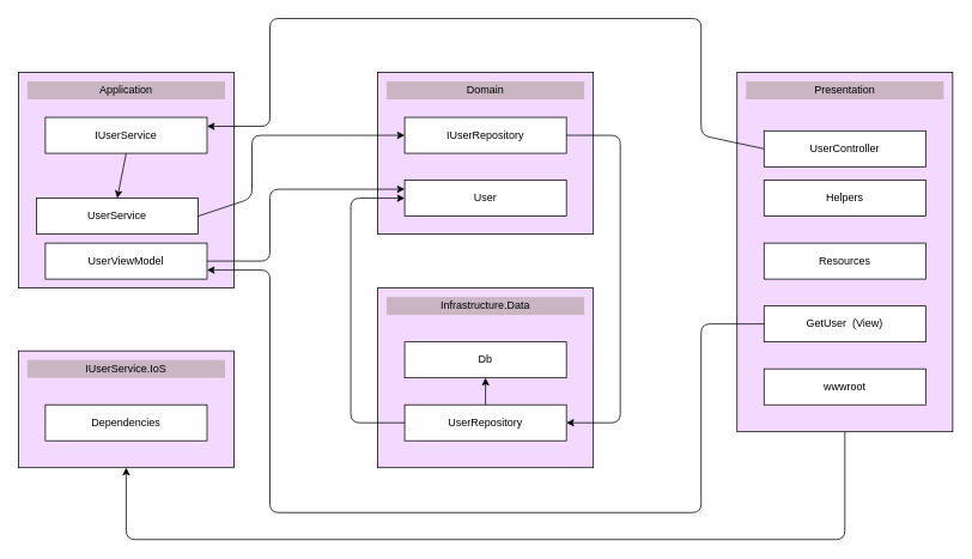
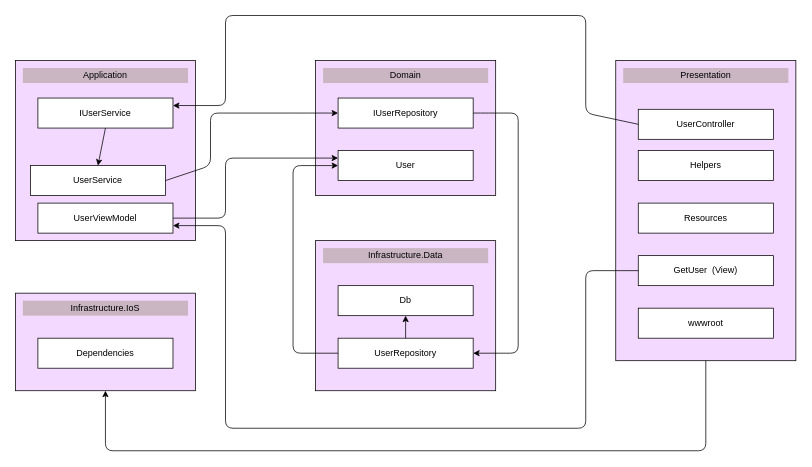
  <mxCell id="0" />
  <mxCell id="1" parent="0" />
  <mxCell id="2" value="" style="whiteSpace=wrap;html=1;aspect=fixed;fillColor=#F3D9FF;" vertex="1" parent="1"><mxGeometry x="20" y="80" width="240" height="240" as="geometry" /></mxCell>
  <mxCell id="3" value="" style="whiteSpace=wrap;html=1;fillColor=#F3D9FF;" vertex="1" parent="1"><mxGeometry x="420" y="80" width="240" height="180" as="geometry" /></mxCell>
  <mxCell id="4" value="" style="whiteSpace=wrap;html=1;fillColor=#F3D9FF;" vertex="1" parent="1"><mxGeometry x="420" y="320" width="240" height="200" as="geometry" /></mxCell>
  <mxCell id="5" value="" style="whiteSpace=wrap;html=1;fillColor=#F3D9FF;" vertex="1" parent="1"><mxGeometry x="20" y="390" width="240" height="130" as="geometry" /></mxCell>
  <mxCell id="6" value="Application" style="text;html=1;strokeColor=none;fillColor=#C9B6C2;align=center;verticalAlign=middle;whiteSpace=wrap;rounded=0;" vertex="1" parent="1"><mxGeometry x="30" y="90" width="220" height="20" as="geometry" /></mxCell>
  <mxCell id="7" value="Domain" style="text;html=1;strokeColor=none;fillColor=#C9B6C2;align=center;verticalAlign=middle;whiteSpace=wrap;rounded=0;" vertex="1" parent="1"><mxGeometry x="430" y="90" width="220" height="20" as="geometry" /></mxCell>
  <mxCell id="8" value="Infrastructure.Data" style="text;html=1;strokeColor=none;fillColor=#C9B6C2;align=center;verticalAlign=middle;whiteSpace=wrap;rounded=0;" vertex="1" parent="1"><mxGeometry x="430" y="330" width="220" height="20" as="geometry" /></mxCell>
- <mxCell id="9" value="IUserService.IoS" style="text;html=1;strokeColor=none;fillColor=#C9B6C2;align=center;verticalAlign=middle;whiteSpace=wrap;rounded=0;" vertex="1" parent="1"><mxGeometry x="30" y="400" width="220" height="20" as="geometry" /></mxCell>
+ <mxCell id="9" value="Infrastructure.IoS" style="text;html=1;strokeColor=none;fillColor=#C9B6C2;align=center;verticalAlign=middle;whiteSpace=wrap;rounded=0;" vertex="1" parent="1"><mxGeometry x="30" y="400" width="220" height="20" as="geometry" /></mxCell>
  <mxCell id="10" value="" style="whiteSpace=wrap;html=1;fillColor=#F3D9FF;" vertex="1" parent="1"><mxGeometry x="820" y="80" width="240" height="400" as="geometry" /></mxCell>
  <mxCell id="11" value="Presentation" style="text;html=1;strokeColor=none;fillColor=#C9B6C2;align=center;verticalAlign=middle;whiteSpace=wrap;rounded=0;" vertex="1" parent="1"><mxGeometry x="830" y="90" width="220" height="20" as="geometry" /></mxCell>
  <mxCell id="12" value="IUserService" style="rounded=0;whiteSpace=wrap;html=1;" vertex="1" parent="1"><mxGeometry x="50" y="130" width="180" height="40" as="geometry" /></mxCell>
  <mxCell id="13" value="UserService" style="rounded=0;whiteSpace=wrap;html=1;" vertex="1" parent="1"><mxGeometry x="40" y="220" width="180" height="40" as="geometry" /></mxCell>
  <mxCell id="14" value="UserViewModel" style="rounded=0;whiteSpace=wrap;html=1;" vertex="1" parent="1"><mxGeometry x="50" y="270" width="180" height="40" as="geometry" /></mxCell>
  <mxCell id="15" value="IUserRepository" style="rounded=0;whiteSpace=wrap;html=1;" vertex="1" parent="1"><mxGeometry x="450" y="130" width="180" height="40" as="geometry" /></mxCell>
  <mxCell id="16" value="User" style="rounded=0;whiteSpace=wrap;html=1;" vertex="1" parent="1"><mxGeometry x="450" y="200" width="180" height="40" as="geometry" /></mxCell>
  <mxCell id="17" value="Db" style="rounded=0;whiteSpace=wrap;html=1;" vertex="1" parent="1"><mxGeometry x="450" y="380" width="180" height="40" as="geometry" /></mxCell>
  <mxCell id="18" value="UserRepository" style="rounded=0;whiteSpace=wrap;html=1;" vertex="1" parent="1"><mxGeometry x="450" y="450" width="180" height="40" as="geometry" /></mxCell>
  <mxCell id="19" value="Dependencies" style="rounded=0;whiteSpace=wrap;html=1;" vertex="1" parent="1"><mxGeometry x="50" y="450" width="180" height="40" as="geometry" /></mxCell>
  <mxCell id="20" value="UserController" style="rounded=0;whiteSpace=wrap;html=1;" vertex="1" parent="1"><mxGeometry x="850" y="145" width="180" height="40" as="geometry" /></mxCell>
  <mxCell id="21" value="Helpers" style="rounded=0;whiteSpace=wrap;html=1;" vertex="1" parent="1"><mxGeometry x="850" y="200" width="180" height="40" as="geometry" /></mxCell>
  <mxCell id="22" value="Resources" style="rounded=0;whiteSpace=wrap;html=1;" vertex="1" parent="1"><mxGeometry x="850" y="270" width="180" height="40" as="geometry" /></mxCell>
  <mxCell id="23" value="GetUser&amp;nbsp; (View)" style="rounded=0;whiteSpace=wrap;html=1;" vertex="1" parent="1"><mxGeometry x="850" y="340" width="180" height="40" as="geometry" /></mxCell>
  <mxCell id="24" value="wwwroot" style="rounded=0;whiteSpace=wrap;html=1;" vertex="1" parent="1"><mxGeometry x="850" y="410" width="180" height="40" as="geometry" /></mxCell>
  <mxCell id="25" value="" style="endArrow=classic;html=1;exitX=0;exitY=0.5;exitDx=0;exitDy=0;entryX=1;entryY=0.25;entryDx=0;entryDy=0;entryPerimeter=0;" edge="1" parent="1" source="20" target="12"><mxGeometry width="50" height="50" relative="1" as="geometry"><mxPoint x="510" y="240" as="sourcePoint" /><mxPoint x="460" y="290" as="targetPoint" /><Array as="points"><mxPoint x="780" y="150" /><mxPoint x="780" y="20" /><mxPoint x="300" y="20" /><mxPoint x="300" y="140" /></Array></mxGeometry></mxCell>
  <mxCell id="26" value="" style="endArrow=classic;html=1;exitX=0.5;exitY=1;exitDx=0;exitDy=0;entryX=0.5;entryY=0;entryDx=0;entryDy=0;" edge="1" parent="1" source="12" target="13"><mxGeometry width="50" height="50" relative="1" as="geometry"><mxPoint x="460" y="290" as="sourcePoint" /><mxPoint x="510" y="240" as="targetPoint" /><Array as="points" /></mxGeometry></mxCell>
  <mxCell id="27" value="" style="endArrow=classic;html=1;exitX=1;exitY=0.5;exitDx=0;exitDy=0;entryX=0;entryY=0.5;entryDx=0;entryDy=0;" edge="1" parent="1" source="13" target="15"><mxGeometry width="50" height="50" relative="1" as="geometry"><mxPoint x="510" y="240" as="sourcePoint" /><mxPoint x="460" y="290" as="targetPoint" /><Array as="points"><mxPoint x="280" y="220" /><mxPoint x="280" y="150" /><mxPoint x="400" y="150" /></Array></mxGeometry></mxCell>
  <mxCell id="28" value="" style="endArrow=classic;html=1;exitX=1;exitY=0.5;exitDx=0;exitDy=0;entryX=1;entryY=0.5;entryDx=0;entryDy=0;" edge="1" parent="1" source="15" target="18"><mxGeometry width="50" height="50" relative="1" as="geometry"><mxPoint x="660" y="150" as="sourcePoint" /><mxPoint x="660" y="220" as="targetPoint" /><Array as="points"><mxPoint x="650" y="150" /><mxPoint x="690" y="150" /><mxPoint x="690" y="470" /></Array></mxGeometry></mxCell>
  <mxCell id="29" value="" style="endArrow=classic;html=1;exitX=0;exitY=0.5;exitDx=0;exitDy=0;entryX=0;entryY=0.5;entryDx=0;entryDy=0;" edge="1" parent="1" source="18" target="16"><mxGeometry width="50" height="50" relative="1" as="geometry"><mxPoint x="510" y="240" as="sourcePoint" /><mxPoint x="460" y="290" as="targetPoint" /><Array as="points"><mxPoint x="390" y="470" /><mxPoint x="390" y="220" /></Array></mxGeometry></mxCell>
  <mxCell id="30" value="" style="endArrow=classic;html=1;exitX=0;exitY=0.5;exitDx=0;exitDy=0;entryX=1;entryY=0.75;entryDx=0;entryDy=0;" edge="1" parent="1" source="23" target="14"><mxGeometry width="50" height="50" relative="1" as="geometry"><mxPoint x="510" y="340" as="sourcePoint" /><mxPoint x="460" y="390" as="targetPoint" /><Array as="points"><mxPoint x="780" y="360" /><mxPoint x="780" y="570" /><mxPoint x="300" y="570" /><mxPoint x="300" y="300" /></Array></mxGeometry></mxCell>
  <mxCell id="31" value="" style="endArrow=classic;html=1;exitX=1;exitY=0.5;exitDx=0;exitDy=0;entryX=0;entryY=0.25;entryDx=0;entryDy=0;" edge="1" parent="1" source="14" target="16"><mxGeometry width="50" height="50" relative="1" as="geometry"><mxPoint x="460" y="390" as="sourcePoint" /><mxPoint x="510" y="340" as="targetPoint" /><Array as="points"><mxPoint x="300" y="290" /><mxPoint x="300" y="210" /></Array></mxGeometry></mxCell>
  <mxCell id="32" value="" style="endArrow=classic;html=1;exitX=0.5;exitY=0;exitDx=0;exitDy=0;entryX=0.5;entryY=1;entryDx=0;entryDy=0;" edge="1" parent="1" source="18" target="17"><mxGeometry width="50" height="50" relative="1" as="geometry"><mxPoint x="460" y="390" as="sourcePoint" /><mxPoint x="510" y="340" as="targetPoint" /></mxGeometry></mxCell>
  <mxCell id="33" value="" style="endArrow=classic;html=1;exitX=0.5;exitY=1;exitDx=0;exitDy=0;entryX=0.5;entryY=1;entryDx=0;entryDy=0;" edge="1" parent="1" source="10" target="5"><mxGeometry width="50" height="50" relative="1" as="geometry"><mxPoint x="510" y="540" as="sourcePoint" /><mxPoint x="460" y="590" as="targetPoint" /><Array as="points"><mxPoint x="940" y="600" /><mxPoint x="140" y="600" /></Array></mxGeometry></mxCell>
